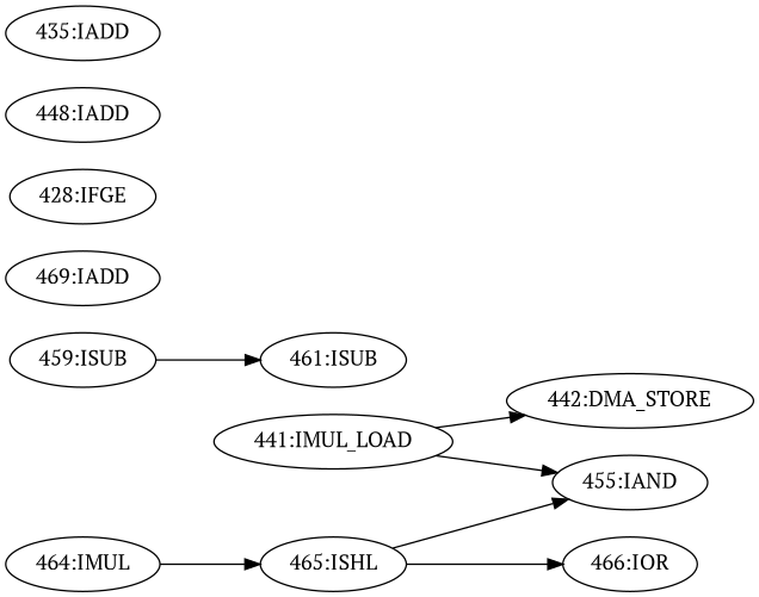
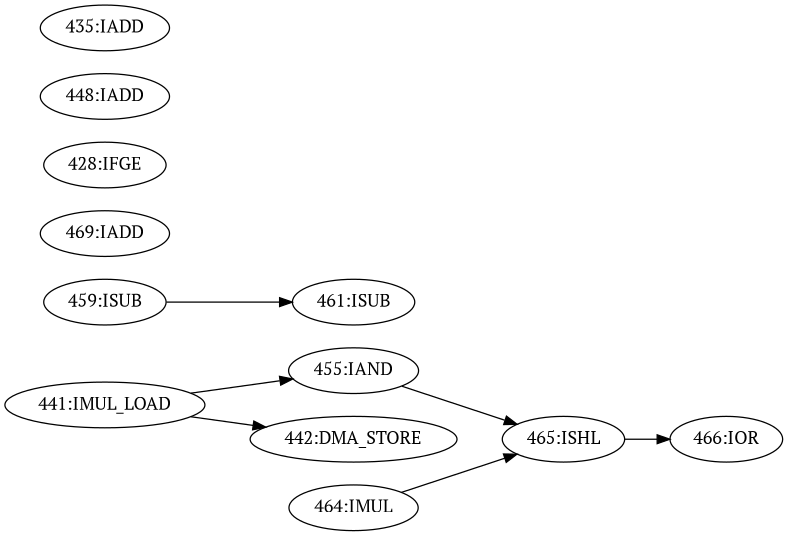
  digraph {
    fontname="PT Serif"
    rankdir=LR
    node [fontname="PT Serif"]
    edge [fontname="PT Serif"]
    n1 [label="465:ISHL"]
    n2 [label="466:IOR"]
    n3 [label="455:IAND"]
    n4 [label="464:IMUL"]
    n5 [label="442:DMA_STORE"]
    n6 [label="441:IMUL_LOAD"]
    n7 [label="461:ISUB"]
    n8 [label="459:ISUB"]
    n9 [label="469:IADD"]
    n10 [label="428:IFGE"]
    n11 [label="448:IADD"]
    n12 [label="435:IADD"]
    n1 -> n2
-   n1 -> n3
+   n3 -> n1
    n4 -> n1
    n6 -> n3
    n6 -> n5
    n8 -> n7
  }
